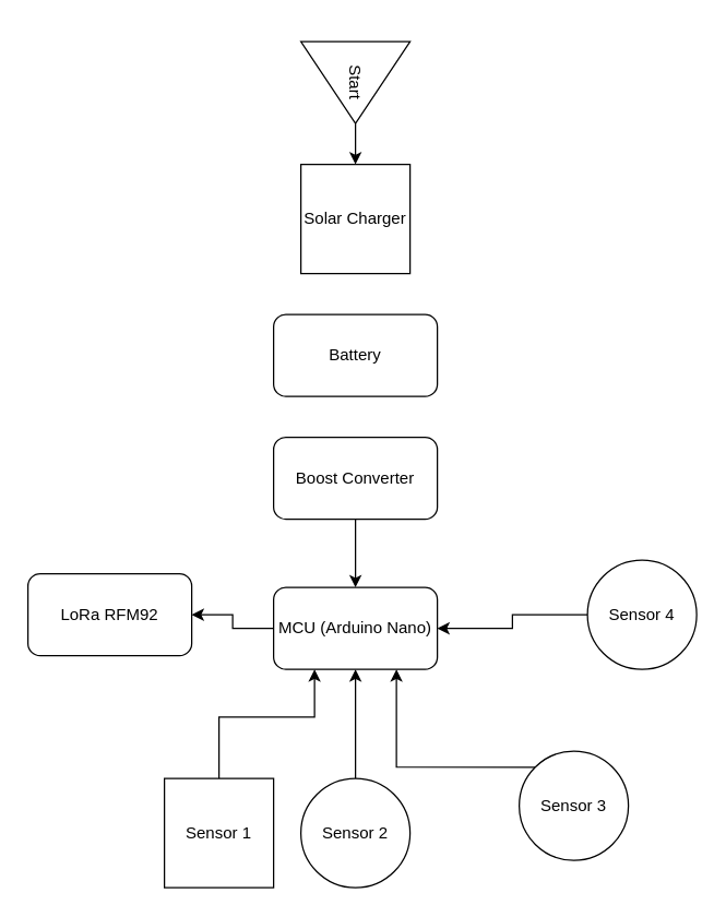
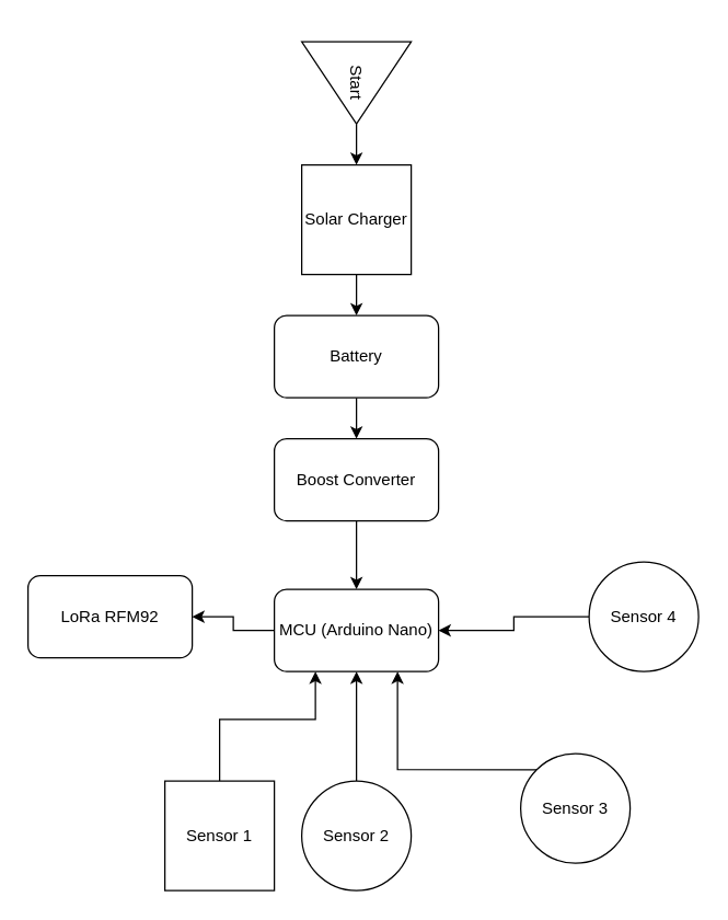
  <mxCell id="0" />
  <mxCell id="1" parent="0" />
  <mxCell id="2" value="" style="edgeStyle=orthogonalEdgeStyle;rounded=0;orthogonalLoop=1;jettySize=auto;html=1;" edge="1" parent="1" source="3" target="5"><mxGeometry relative="1" as="geometry" /></mxCell>
  <mxCell id="3" value="Start" style="triangle;whiteSpace=wrap;html=1;rotation=90;" vertex="1" parent="1"><mxGeometry x="230" y="20" width="60" height="80" as="geometry" /></mxCell>
+ <mxCell id="4" value="" style="edgeStyle=orthogonalEdgeStyle;rounded=0;orthogonalLoop=1;jettySize=auto;html=1;" edge="1" parent="1" source="5" target="7"><mxGeometry relative="1" as="geometry" /></mxCell>
  <mxCell id="5" value="Solar Charger" style="whiteSpace=wrap;html=1;aspect=fixed;" vertex="1" parent="1"><mxGeometry x="220" y="120" width="80" height="80" as="geometry" /></mxCell>
+ <mxCell id="6" value="" style="edgeStyle=orthogonalEdgeStyle;rounded=0;orthogonalLoop=1;jettySize=auto;html=1;" edge="1" parent="1" source="7" target="9"><mxGeometry relative="1" as="geometry" /></mxCell>
  <mxCell id="7" value="Battery" style="rounded=1;whiteSpace=wrap;html=1;" vertex="1" parent="1"><mxGeometry x="200" y="230" width="120" height="60" as="geometry" /></mxCell>
  <mxCell id="8" value="" style="edgeStyle=orthogonalEdgeStyle;rounded=0;orthogonalLoop=1;jettySize=auto;html=1;" edge="1" parent="1" source="9" target="11"><mxGeometry relative="1" as="geometry" /></mxCell>
  <mxCell id="9" value="Boost Converter" style="whiteSpace=wrap;html=1;rounded=1;" vertex="1" parent="1"><mxGeometry x="200" y="320" width="120" height="60" as="geometry" /></mxCell>
  <mxCell id="10" value="" style="edgeStyle=orthogonalEdgeStyle;rounded=0;orthogonalLoop=1;jettySize=auto;html=1;" edge="1" parent="1" source="11" target="12"><mxGeometry relative="1" as="geometry" /></mxCell>
  <mxCell id="11" value="MCU (Arduino Nano)" style="whiteSpace=wrap;html=1;rounded=1;" vertex="1" parent="1"><mxGeometry x="200" y="430" width="120" height="60" as="geometry" /></mxCell>
  <mxCell id="12" value="LoRa RFM92" style="whiteSpace=wrap;html=1;rounded=1;" vertex="1" parent="1"><mxGeometry x="20" y="420" width="120" height="60" as="geometry" /></mxCell>
  <mxCell id="13" style="edgeStyle=orthogonalEdgeStyle;rounded=0;orthogonalLoop=1;jettySize=auto;html=1;entryX=0.5;entryY=1;entryDx=0;entryDy=0;" edge="1" parent="1" source="14" target="11"><mxGeometry relative="1" as="geometry" /></mxCell>
  <mxCell id="14" value="Sensor 2" style="ellipse;whiteSpace=wrap;html=1;aspect=fixed;" vertex="1" parent="1"><mxGeometry x="220" y="570" width="80" height="80" as="geometry" /></mxCell>
  <mxCell id="15" style="edgeStyle=orthogonalEdgeStyle;rounded=0;orthogonalLoop=1;jettySize=auto;html=1;entryX=1;entryY=0.5;entryDx=0;entryDy=0;" edge="1" parent="1" source="16" target="11"><mxGeometry relative="1" as="geometry" /></mxCell>
  <mxCell id="16" value="Sensor 4" style="ellipse;whiteSpace=wrap;html=1;aspect=fixed;" vertex="1" parent="1"><mxGeometry x="430" y="410" width="80" height="80" as="geometry" /></mxCell>
  <mxCell id="17" style="edgeStyle=orthogonalEdgeStyle;rounded=0;orthogonalLoop=1;jettySize=auto;html=1;exitX=0;exitY=0;exitDx=0;exitDy=0;entryX=0.75;entryY=1;entryDx=0;entryDy=0;" edge="1" parent="1" source="18" target="11"><mxGeometry relative="1" as="geometry" /></mxCell>
  <mxCell id="18" value="Sensor 3" style="ellipse;whiteSpace=wrap;html=1;aspect=fixed;rotation=0;" vertex="1" parent="1"><mxGeometry x="380" y="550" width="80" height="80" as="geometry" /></mxCell>
  <mxCell id="19" style="edgeStyle=orthogonalEdgeStyle;rounded=0;orthogonalLoop=1;jettySize=auto;html=1;entryX=0.25;entryY=1;entryDx=0;entryDy=0;" edge="1" parent="1" source="20" target="11"><mxGeometry relative="1" as="geometry"><Array as="points"><mxPoint x="160" y="525" /><mxPoint x="230" y="525" /></Array></mxGeometry></mxCell>
  <mxCell id="20" value="Sensor 1" style="whiteSpace=wrap;html=1;aspect=fixed;rounded=0;" vertex="1" parent="1"><mxGeometry x="120" y="570" width="80" height="80" as="geometry" /></mxCell>
